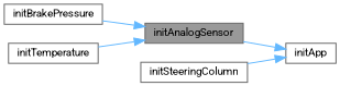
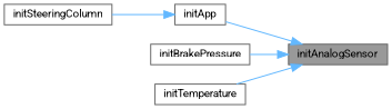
  digraph {
    fontname=Roboto
    rankdir=RL
    node [color=grey40 fillcolor=white fontname=Roboto fontsize=10 shape=box style=filled]
    edge [color=steelblue1 dir=back fontname=Roboto fontsize=10 labelfontname=Helvetica labelfontsize=10 style=solid]
    n1 [color=gray40 fillcolor=grey60 fontcolor=black height=0.2 label=initAnalogSensor width=0.4]
    n2 [height=0.2 label=initApp width=0.4]
    n3 [height=0.2 label=initBrakePressure width=0.4]
    n4 [height=0.2 label=initTemperature width=0.4]
    n5 [height=0.2 label=initSteeringColumn width=0.4]
-   n2 -> n1
+   n1 -> n2
    n1 -> n3
    n1 -> n4
    n2 -> n5
  }
